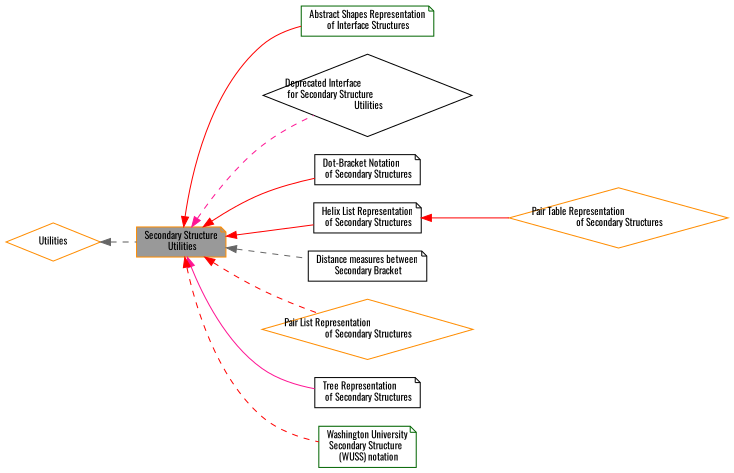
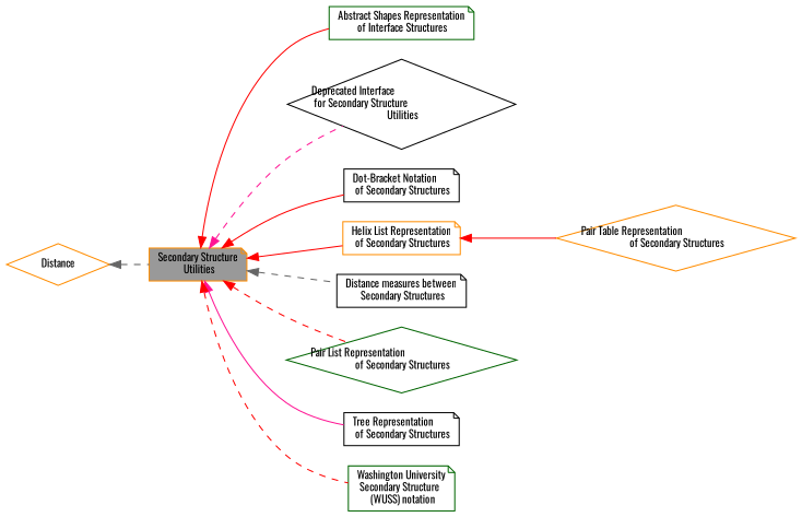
  digraph {
    fontname=Oswald
    rankdir=LR
    node [color=black fillcolor=white fontname=Oswald fontsize=10 shape=note style=filled]
    edge [color=red dir=back fontname=Oswald fontsize=10 labelfontname=Helvetica labelfontsize=10 shape=plaintext style=solid]
    n1 [color=darkorange fillcolor=grey60 fontcolor=black height=0.2 label="Secondary Structure\l Utilities" width=0.4]
    n2 [color=darkgreen height=0.2 label="Abstract Shapes Representation\l of Interface Structures" width=0.4]
    n3 [height=0.2 label="Deprecated Interface\l for Secondary Structure\l Utilities" shape=diamond width=0.4]
    n4 [height=0.2 label="Dot-Bracket Notation\l of Secondary Structures" width=0.4]
-   n5 [height=0.2 label="Helix List Representation\l of Secondary Structures" width=0.4]
-   n6 [height=0.2 label="Distance measures between\l Secondary Bracket" width=0.4]
-   n7 [color=darkorange height=0.2 label="Pair List Representation\l of Secondary Structures" shape=diamond width=0.4]
+   n5 [color=darkorange height=0.2 label="Helix List Representation\l of Secondary Structures" width=0.4]
+   n6 [height=0.2 label="Distance measures between\l Secondary Structures" width=0.4]
+   n7 [color=darkgreen height=0.2 label="Pair List Representation\l of Secondary Structures" shape=diamond width=0.4]
    n8 [height=0.2 label="Tree Representation\l of Secondary Structures" width=0.4]
    n9 [color=darkgreen height=0.2 label="Washington University\l Secondary Structure\l (WUSS) notation" width=0.4]
    n10 [color=darkorange height=0.2 label="Pair Table Representation\l of Secondary Structures" shape=diamond width=0.4]
-   n11 [color=darkorange height=0.2 label=Utilities shape=diamond width=0.4]
+   n11 [color=darkorange height=0.2 label=Distance shape=diamond width=0.4]
    n1 -> n2
    n1 -> n3 [color=deeppink style=dashed]
    n1 -> n4
    n1 -> n5
    n1 -> n6 [color=gray40 style=dashed]
    n1 -> n7 [style=dashed]
    n1 -> n8 [color=deeppink]
    n1 -> n9 [style=dashed]
    n5 -> n10
    n11 -> n1 [color=gray40 style=dashed]
  }
